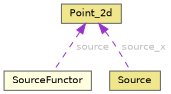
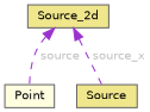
  digraph {
    node [color=gray40 fillcolor=khaki fontname=Helvetica fontsize=10 shape=box style=filled]
    edge [color=darkorchid3 dir=back fontcolor=grey fontname=Helvetica fontsize=10 labelfontname=Helvetica labelfontsize=10 style=dashed]
-   n1 [fillcolor=lightyellow fontcolor=black height=0.2 label=SourceFunctor width=0.4]
+   n1 [fillcolor=lightyellow fontcolor=black height=0.2 label=Point width=0.4]
    n2 [height=0.2 label=Source width=0.4]
-   n3 [height=0.2 label=Point_2d width=0.4]
+   n3 [height=0.2 label=Source_2d width=0.4]
    n3 -> n1 [label=" source"]
    n3 -> n2 [label=" source_x"]
  }
